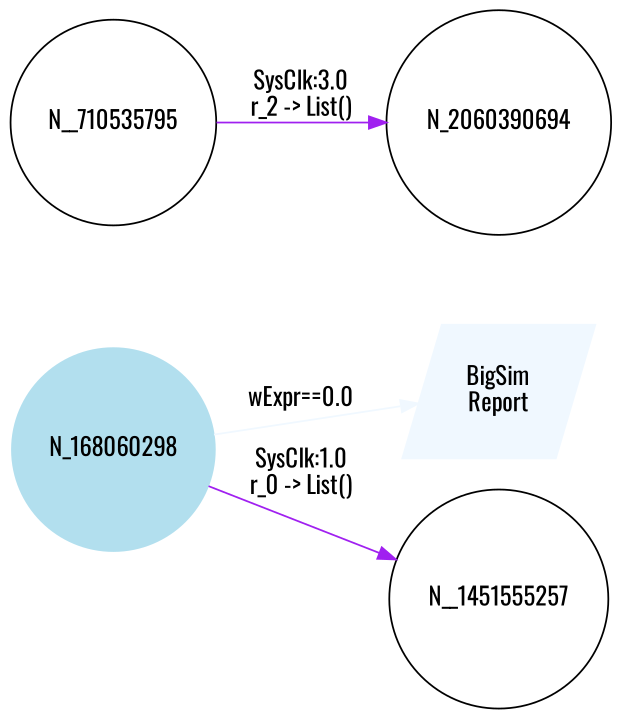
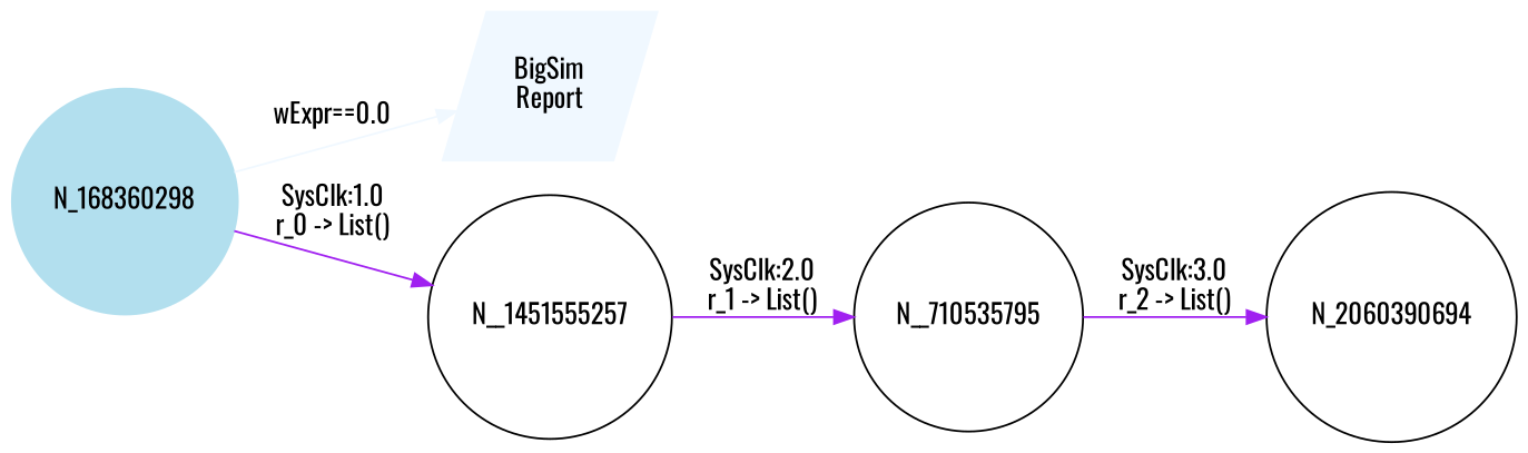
  digraph {
    fontname=Oswald
    rankdir=LR
    node [fontname=Oswald shape=circle]
    edge [color=purple fontname=Oswald]
    n1 [color=aliceblue label="BigSim\nReport" shape=parallelogram style=filled]
-   N_168060298 [color=lightblue2 style=filled]
+   N_168060298 [color=lightblue2 style=filled label=N_168360298]
    n3 [label=N__1451555257]
    n4 [label=N__710535795]
    n5 [label=N_2060390694]
    N_168060298 -> n1 [color=aliceblue label="wExpr==0.0\n"]
    N_168060298 -> n3 [label="SysClk:1.0\nr_0 -> List()"]
+   n3 -> n4 [label="SysClk:2.0\nr_1 -> List()"]
    n4 -> n5 [label="SysClk:3.0\nr_2 -> List()"]
  }
